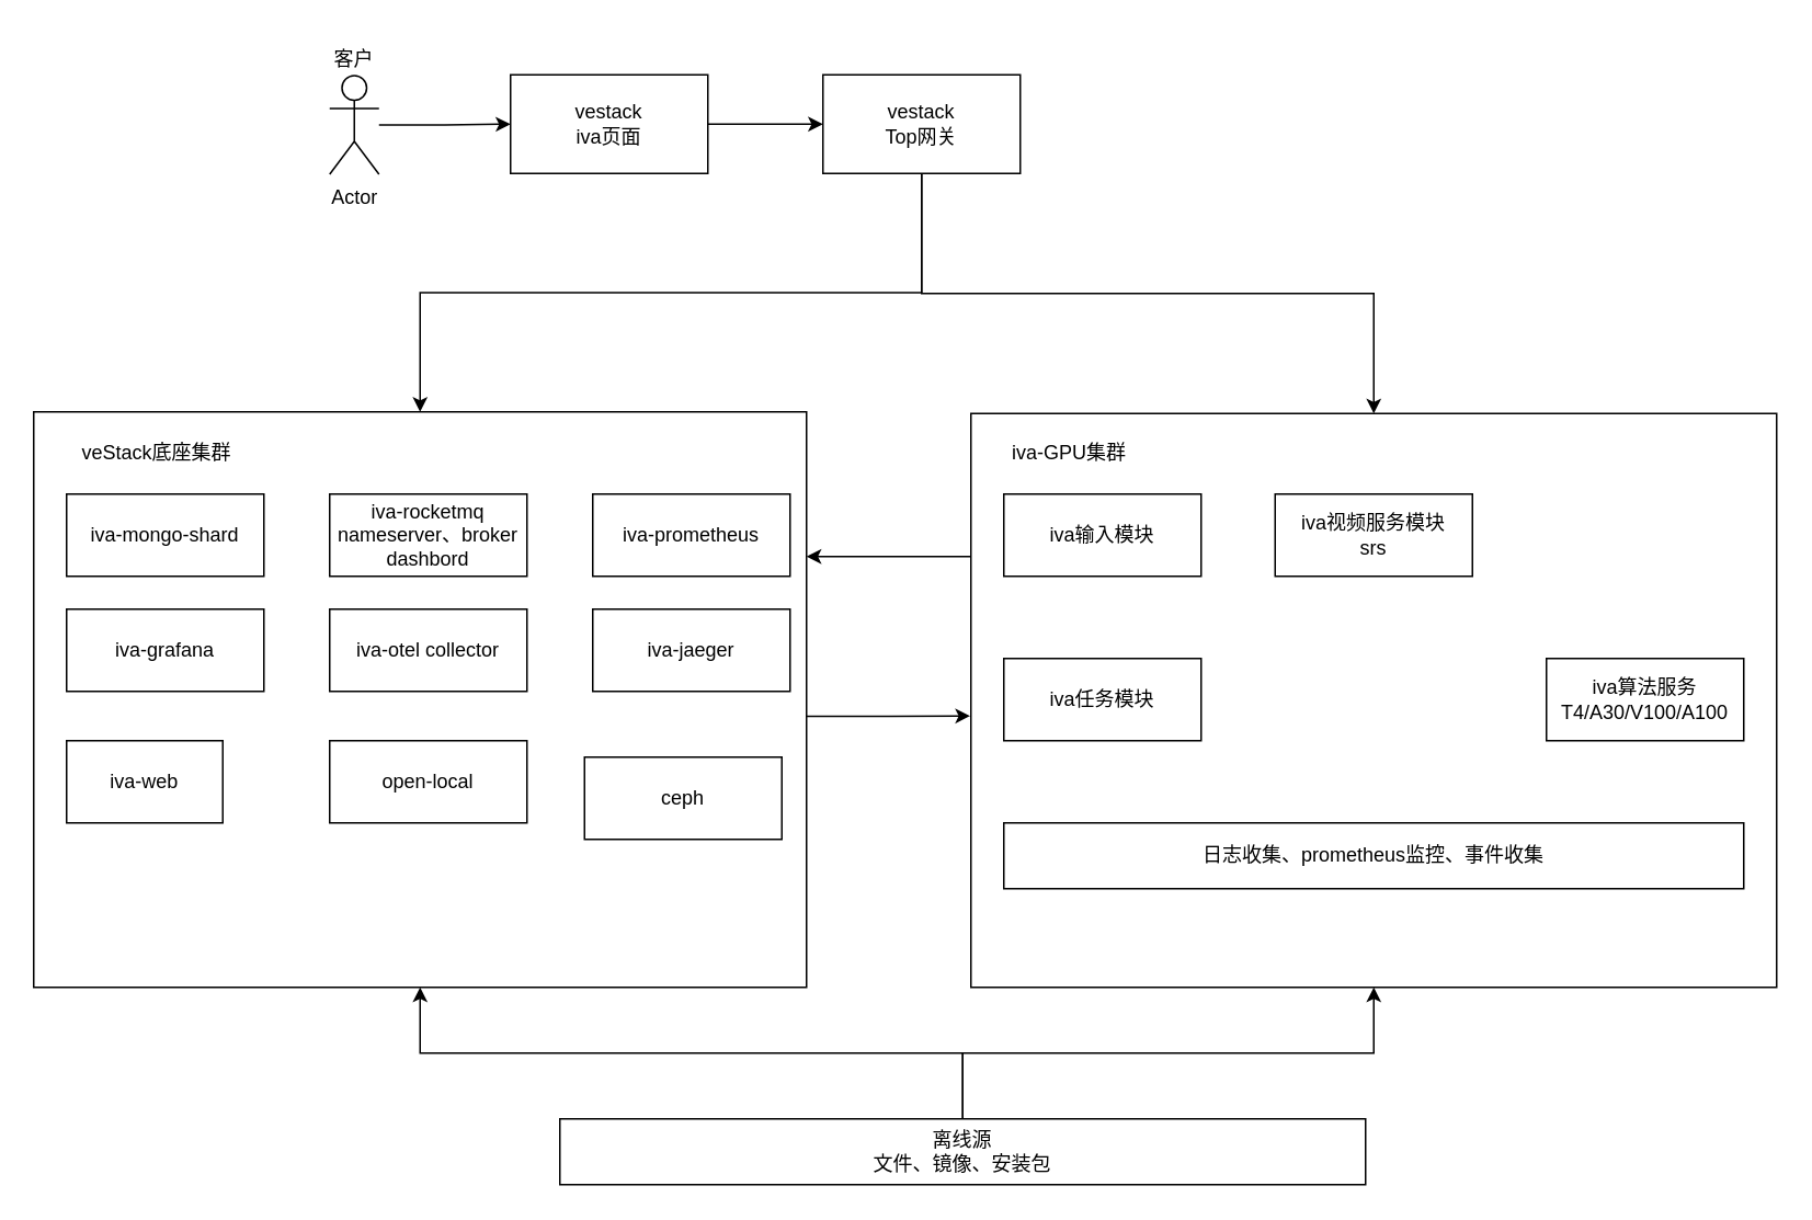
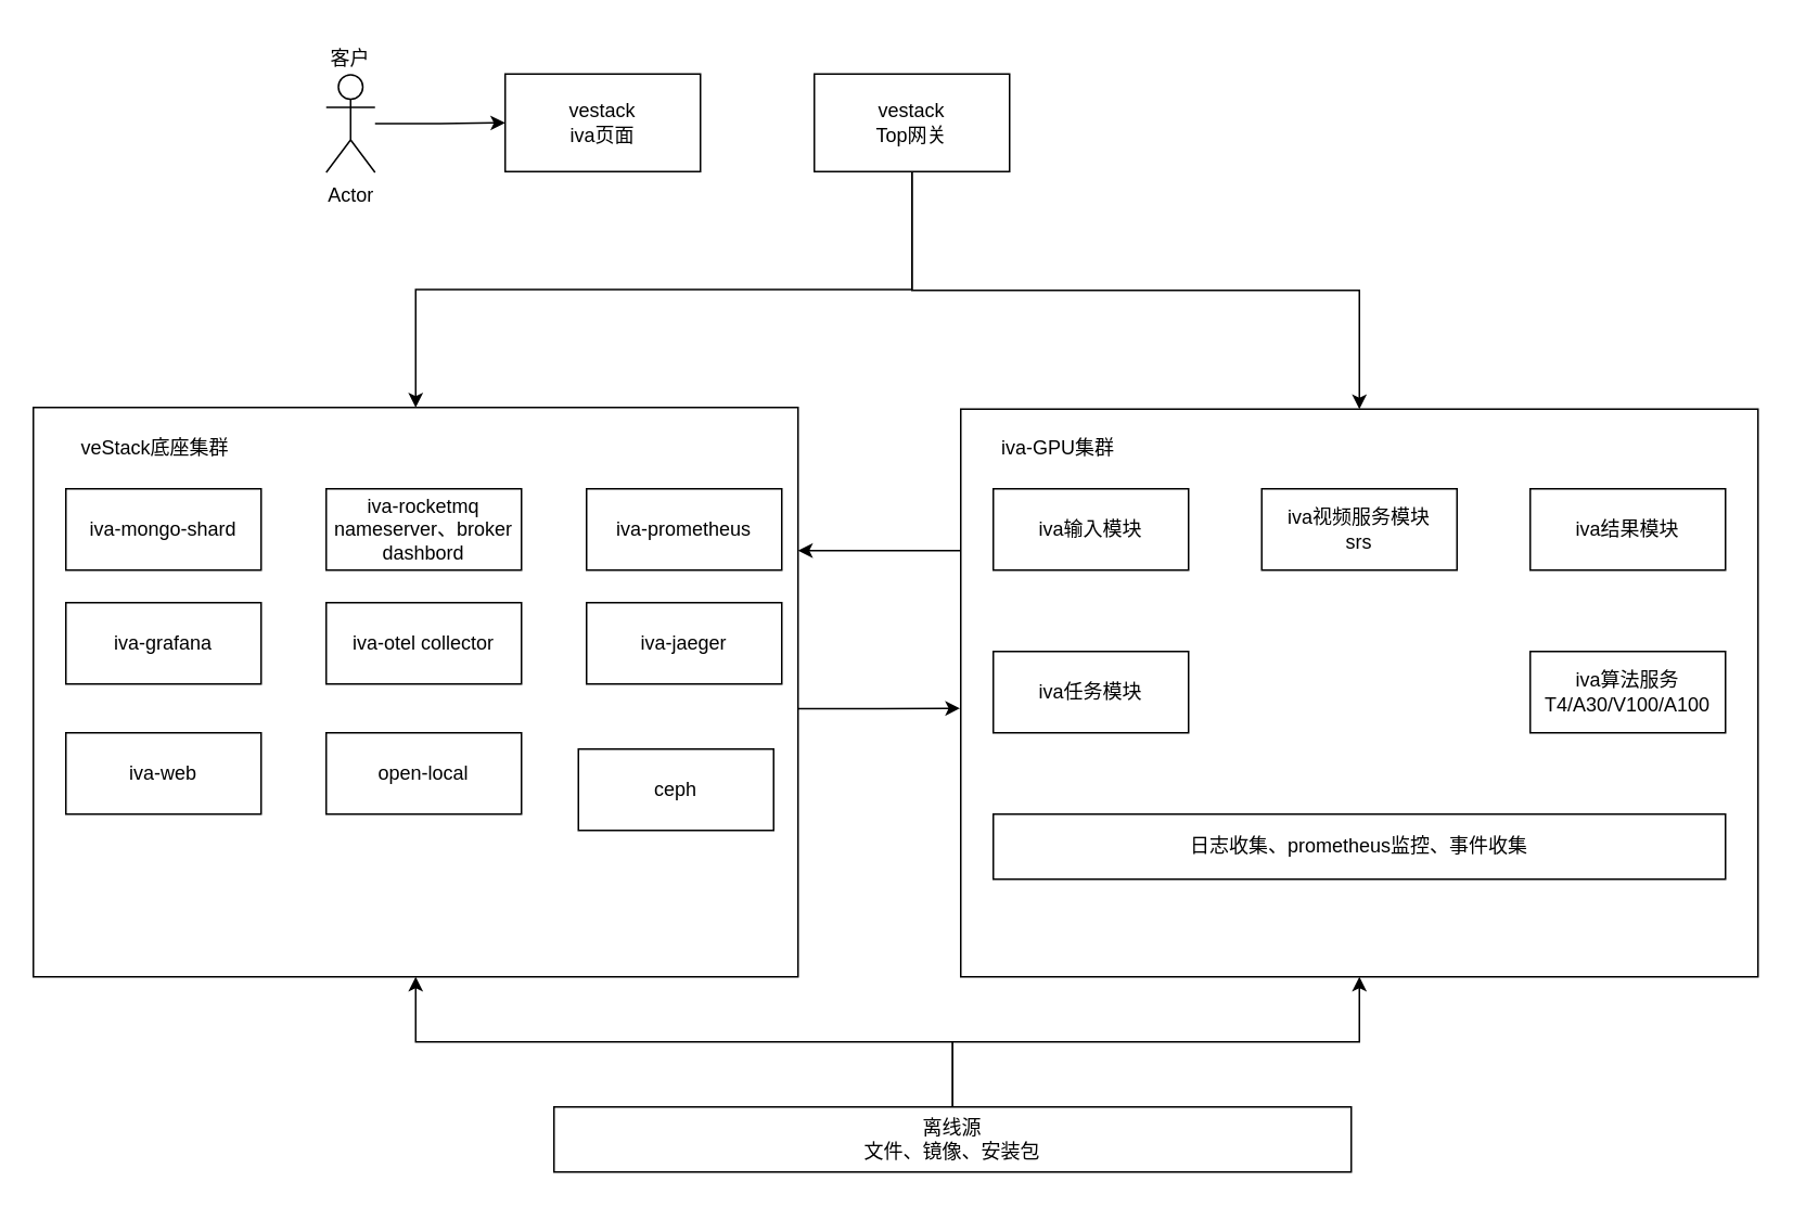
  <mxCell id="0" />
  <mxCell id="1" parent="0" />
  <mxCell id="2" style="edgeStyle=orthogonalEdgeStyle;rounded=0;orthogonalLoop=1;jettySize=auto;html=1;entryX=-0.001;entryY=0.527;entryDx=0;entryDy=0;entryPerimeter=0;exitX=1;exitY=0.529;exitDx=0;exitDy=0;exitPerimeter=0;" edge="1" parent="1" source="3" target="13"><mxGeometry relative="1" as="geometry" /></mxCell>
  <mxCell id="3" value="" style="rounded=0;whiteSpace=wrap;html=1;" vertex="1" parent="1"><mxGeometry x="20" y="250" width="470" height="350" as="geometry" /></mxCell>
  <mxCell id="4" style="edgeStyle=orthogonalEdgeStyle;rounded=0;orthogonalLoop=1;jettySize=auto;html=1;" edge="1" parent="1" source="5" target="8"><mxGeometry relative="1" as="geometry" /></mxCell>
  <mxCell id="5" value="Actor" style="shape=umlActor;verticalLabelPosition=bottom;verticalAlign=top;html=1;outlineConnect=0;" vertex="1" parent="1"><mxGeometry x="200" y="45.5" width="30" height="60" as="geometry" /></mxCell>
  <mxCell id="6" value="客户" style="text;html=1;strokeColor=none;fillColor=none;align=center;verticalAlign=middle;whiteSpace=wrap;rounded=0;" vertex="1" parent="1"><mxGeometry x="185" y="20.5" width="60" height="30" as="geometry" /></mxCell>
- <mxCell id="7" style="edgeStyle=orthogonalEdgeStyle;rounded=0;orthogonalLoop=1;jettySize=auto;html=1;entryX=0;entryY=0.5;entryDx=0;entryDy=0;" edge="1" parent="1" source="8" target="11"><mxGeometry relative="1" as="geometry" /></mxCell>
  <mxCell id="8" value="vestack&lt;br&gt;iva页面" style="rounded=0;whiteSpace=wrap;html=1;" vertex="1" parent="1"><mxGeometry x="310" y="45" width="120" height="60" as="geometry" /></mxCell>
  <mxCell id="9" style="edgeStyle=orthogonalEdgeStyle;rounded=0;orthogonalLoop=1;jettySize=auto;html=1;entryX=0.5;entryY=0;entryDx=0;entryDy=0;exitX=0.5;exitY=1;exitDx=0;exitDy=0;" edge="1" parent="1" source="11" target="3"><mxGeometry relative="1" as="geometry" /></mxCell>
  <mxCell id="10" style="edgeStyle=orthogonalEdgeStyle;rounded=0;orthogonalLoop=1;jettySize=auto;html=1;exitX=0.5;exitY=1;exitDx=0;exitDy=0;entryX=0.5;entryY=0;entryDx=0;entryDy=0;" edge="1" parent="1" source="11" target="13"><mxGeometry relative="1" as="geometry" /></mxCell>
  <mxCell id="11" value="vestack&lt;br&gt;Top网关" style="rounded=0;whiteSpace=wrap;html=1;" vertex="1" parent="1"><mxGeometry x="500" y="45" width="120" height="60" as="geometry" /></mxCell>
  <mxCell id="12" style="edgeStyle=orthogonalEdgeStyle;rounded=0;orthogonalLoop=1;jettySize=auto;html=1;" edge="1" parent="1"><mxGeometry relative="1" as="geometry"><mxPoint x="590" y="338" as="sourcePoint" /><mxPoint x="490" y="338" as="targetPoint" /></mxGeometry></mxCell>
  <mxCell id="13" value="" style="rounded=0;whiteSpace=wrap;html=1;" vertex="1" parent="1"><mxGeometry x="590" y="251" width="490" height="349" as="geometry" /></mxCell>
  <mxCell id="14" value="veStack底座集群" style="text;html=1;strokeColor=none;fillColor=none;align=center;verticalAlign=middle;whiteSpace=wrap;rounded=0;" vertex="1" parent="1"><mxGeometry x="30" y="260" width="130" height="30" as="geometry" /></mxCell>
  <mxCell id="15" value="iva-mongo-shard" style="rounded=0;whiteSpace=wrap;html=1;" vertex="1" parent="1"><mxGeometry x="40" y="300" width="120" height="50" as="geometry" /></mxCell>
  <mxCell id="16" value="iva-rocketmq&lt;br&gt;nameserver、broker&lt;br&gt;dashbord" style="rounded=0;whiteSpace=wrap;html=1;" vertex="1" parent="1"><mxGeometry x="200" y="300" width="120" height="50" as="geometry" /></mxCell>
  <mxCell id="17" value="iva-prometheus" style="rounded=0;whiteSpace=wrap;html=1;" vertex="1" parent="1"><mxGeometry x="360" y="300" width="120" height="50" as="geometry" /></mxCell>
  <mxCell id="18" value="iva-grafana" style="rounded=0;whiteSpace=wrap;html=1;" vertex="1" parent="1"><mxGeometry x="40" y="370" width="120" height="50" as="geometry" /></mxCell>
  <mxCell id="19" value="iva-otel collector" style="rounded=0;whiteSpace=wrap;html=1;" vertex="1" parent="1"><mxGeometry x="200" y="370" width="120" height="50" as="geometry" /></mxCell>
  <mxCell id="20" value="iva-jaeger" style="rounded=0;whiteSpace=wrap;html=1;" vertex="1" parent="1"><mxGeometry x="360" y="370" width="120" height="50" as="geometry" /></mxCell>
- <mxCell id="21" value="iva-web" style="rounded=0;whiteSpace=wrap;html=1;" vertex="1" parent="1"><mxGeometry x="40" y="450" width="95" height="50" as="geometry" /></mxCell>
+ <mxCell id="21" value="iva-web" style="rounded=0;whiteSpace=wrap;html=1;" vertex="1" parent="1"><mxGeometry x="40" y="450" width="120" height="50" as="geometry" /></mxCell>
  <mxCell id="22" value="open-local" style="rounded=0;whiteSpace=wrap;html=1;" vertex="1" parent="1"><mxGeometry x="200" y="450" width="120" height="50" as="geometry" /></mxCell>
  <mxCell id="23" value="ceph" style="rounded=0;whiteSpace=wrap;html=1;" vertex="1" parent="1"><mxGeometry x="355" y="460" width="120" height="50" as="geometry" /></mxCell>
  <mxCell id="24" value="iva-GPU集群" style="text;html=1;strokeColor=none;fillColor=none;align=center;verticalAlign=middle;whiteSpace=wrap;rounded=0;" vertex="1" parent="1"><mxGeometry x="600" y="260" width="100" height="30" as="geometry" /></mxCell>
  <mxCell id="25" value="iva输入模块" style="rounded=0;whiteSpace=wrap;html=1;" vertex="1" parent="1"><mxGeometry x="610" y="300" width="120" height="50" as="geometry" /></mxCell>
  <mxCell id="26" value="iva视频服务模块&lt;br&gt;srs" style="rounded=0;whiteSpace=wrap;html=1;" vertex="1" parent="1"><mxGeometry x="775" y="300" width="120" height="50" as="geometry" /></mxCell>
+ <mxCell id="27" value="iva结果模块" style="rounded=0;whiteSpace=wrap;html=1;" vertex="1" parent="1"><mxGeometry x="940" y="300" width="120" height="50" as="geometry" /></mxCell>
  <mxCell id="28" value="iva任务模块" style="rounded=0;whiteSpace=wrap;html=1;" vertex="1" parent="1"><mxGeometry x="610" y="400" width="120" height="50" as="geometry" /></mxCell>
  <mxCell id="29" value="iva算法服务&lt;br&gt;T4/A30/V100/A100" style="rounded=0;whiteSpace=wrap;html=1;" vertex="1" parent="1"><mxGeometry x="940" y="400" width="120" height="50" as="geometry" /></mxCell>
  <mxCell id="30" value="日志收集、prometheus监控、事件收集" style="rounded=0;whiteSpace=wrap;html=1;" vertex="1" parent="1"><mxGeometry x="610" y="500" width="450" height="40" as="geometry" /></mxCell>
  <mxCell id="31" style="edgeStyle=orthogonalEdgeStyle;rounded=0;orthogonalLoop=1;jettySize=auto;html=1;entryX=0.5;entryY=1;entryDx=0;entryDy=0;" edge="1" parent="1" source="33" target="3"><mxGeometry relative="1" as="geometry" /></mxCell>
  <mxCell id="32" style="edgeStyle=orthogonalEdgeStyle;rounded=0;orthogonalLoop=1;jettySize=auto;html=1;entryX=0.5;entryY=1;entryDx=0;entryDy=0;" edge="1" parent="1" source="33" target="13"><mxGeometry relative="1" as="geometry" /></mxCell>
  <mxCell id="33" value="离线源&lt;br&gt;文件、镜像、安装包" style="rounded=0;whiteSpace=wrap;html=1;" vertex="1" parent="1"><mxGeometry x="340" y="680" width="490" height="40" as="geometry" /></mxCell>
